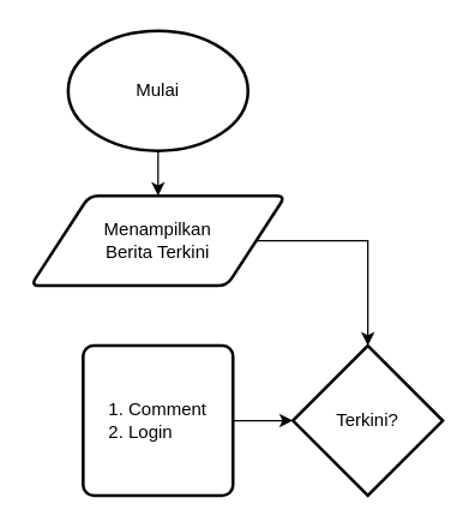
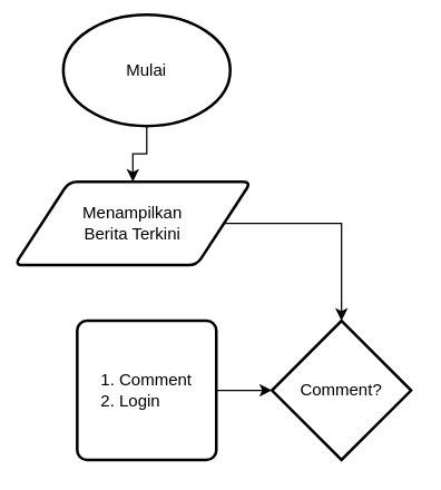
  <mxCell id="0" />
  <mxCell id="1" parent="0" />
  <mxCell id="2" value="" style="edgeStyle=orthogonalEdgeStyle;rounded=0;orthogonalLoop=1;jettySize=auto;html=1;" edge="1" parent="1" source="3" target="5"><mxGeometry relative="1" as="geometry" /></mxCell>
- <mxCell id="3" value="Mulai" style="strokeWidth=2;html=1;shape=mxgraph.flowchart.start_2;whiteSpace=wrap;" vertex="1" parent="1"><mxGeometry x="45" y="20" width="120" height="80" as="geometry" /></mxCell>
+ <mxCell id="3" value="Mulai" style="strokeWidth=2;html=1;shape=mxgraph.flowchart.start_2;whiteSpace=wrap;" vertex="1" parent="1"><mxGeometry x="45" y="10" width="120" height="80" as="geometry" /></mxCell>
  <mxCell id="4" value="" style="edgeStyle=orthogonalEdgeStyle;rounded=0;orthogonalLoop=1;jettySize=auto;html=1;" edge="1" parent="1" source="5" target="8"><mxGeometry relative="1" as="geometry" /></mxCell>
- <mxCell id="5" value="Menampilkan&lt;div&gt;Berita Terkini&lt;/div&gt;" style="shape=parallelogram;html=1;strokeWidth=2;perimeter=parallelogramPerimeter;whiteSpace=wrap;rounded=1;arcSize=12;size=0.23;" vertex="1" parent="1"><mxGeometry x="20" y="130" width="170" height="60" as="geometry" /></mxCell>
+ <mxCell id="5" value="Menampilkan&lt;div&gt;Berita Terkini&lt;/div&gt;" style="shape=parallelogram;html=1;strokeWidth=2;perimeter=parallelogramPerimeter;whiteSpace=wrap;rounded=1;arcSize=12;size=0.23;" vertex="1" parent="1"><mxGeometry x="10" y="130" width="170" height="60" as="geometry" /></mxCell>
  <mxCell id="6" value="" style="edgeStyle=orthogonalEdgeStyle;rounded=0;orthogonalLoop=1;jettySize=auto;html=1;" edge="1" parent="1" source="7" target="8"><mxGeometry relative="1" as="geometry" /></mxCell>
  <mxCell id="7" value="&lt;div style=&quot;text-align: justify;&quot;&gt;&lt;span style=&quot;background-color: initial;&quot;&gt;1. Comment&lt;/span&gt;&lt;/div&gt;&lt;div style=&quot;text-align: justify;&quot;&gt;2. Login&lt;/div&gt;" style="rounded=1;whiteSpace=wrap;html=1;absoluteArcSize=1;arcSize=14;strokeWidth=2;" vertex="1" parent="1"><mxGeometry x="55" y="230" width="100" height="100" as="geometry" /></mxCell>
- <mxCell id="8" value="Terkini?" style="strokeWidth=2;html=1;shape=mxgraph.flowchart.decision;whiteSpace=wrap;" vertex="1" parent="1"><mxGeometry x="195" y="230" width="100" height="100" as="geometry" /></mxCell>
+ <mxCell id="8" value="Comment?" style="strokeWidth=2;html=1;shape=mxgraph.flowchart.decision;whiteSpace=wrap;" vertex="1" parent="1"><mxGeometry x="195" y="230" width="100" height="100" as="geometry" /></mxCell>
